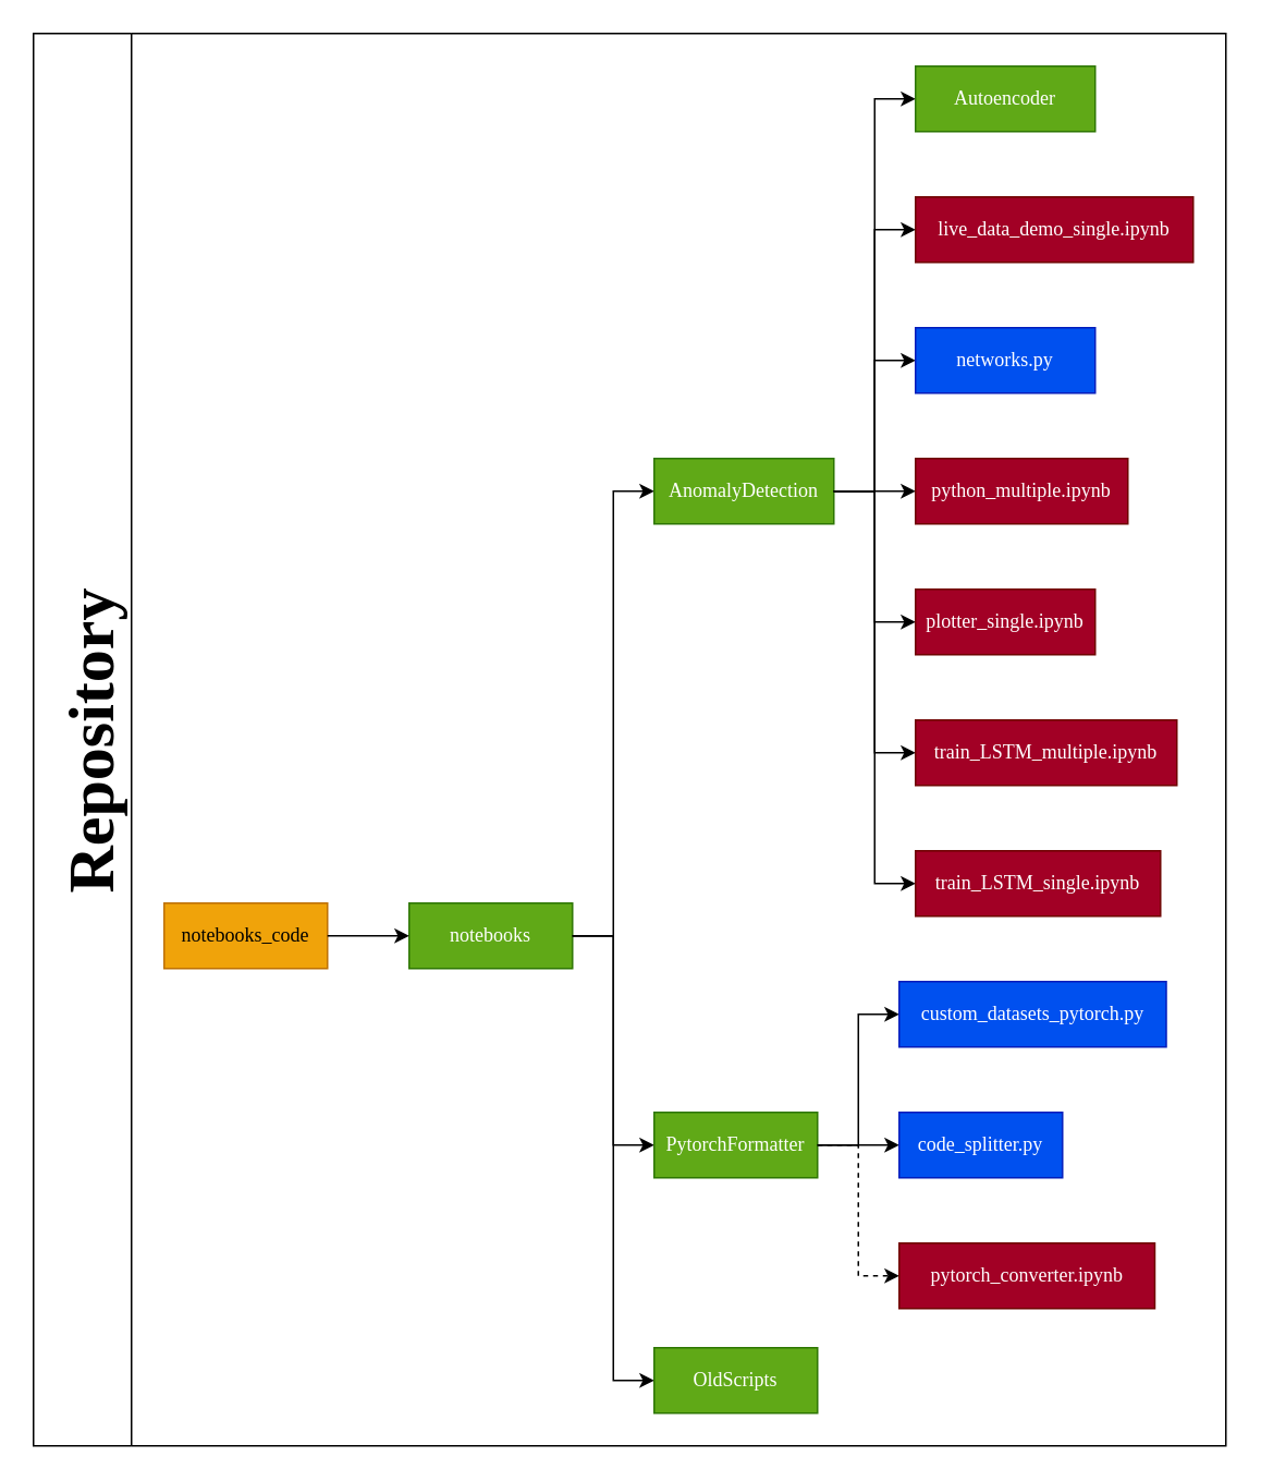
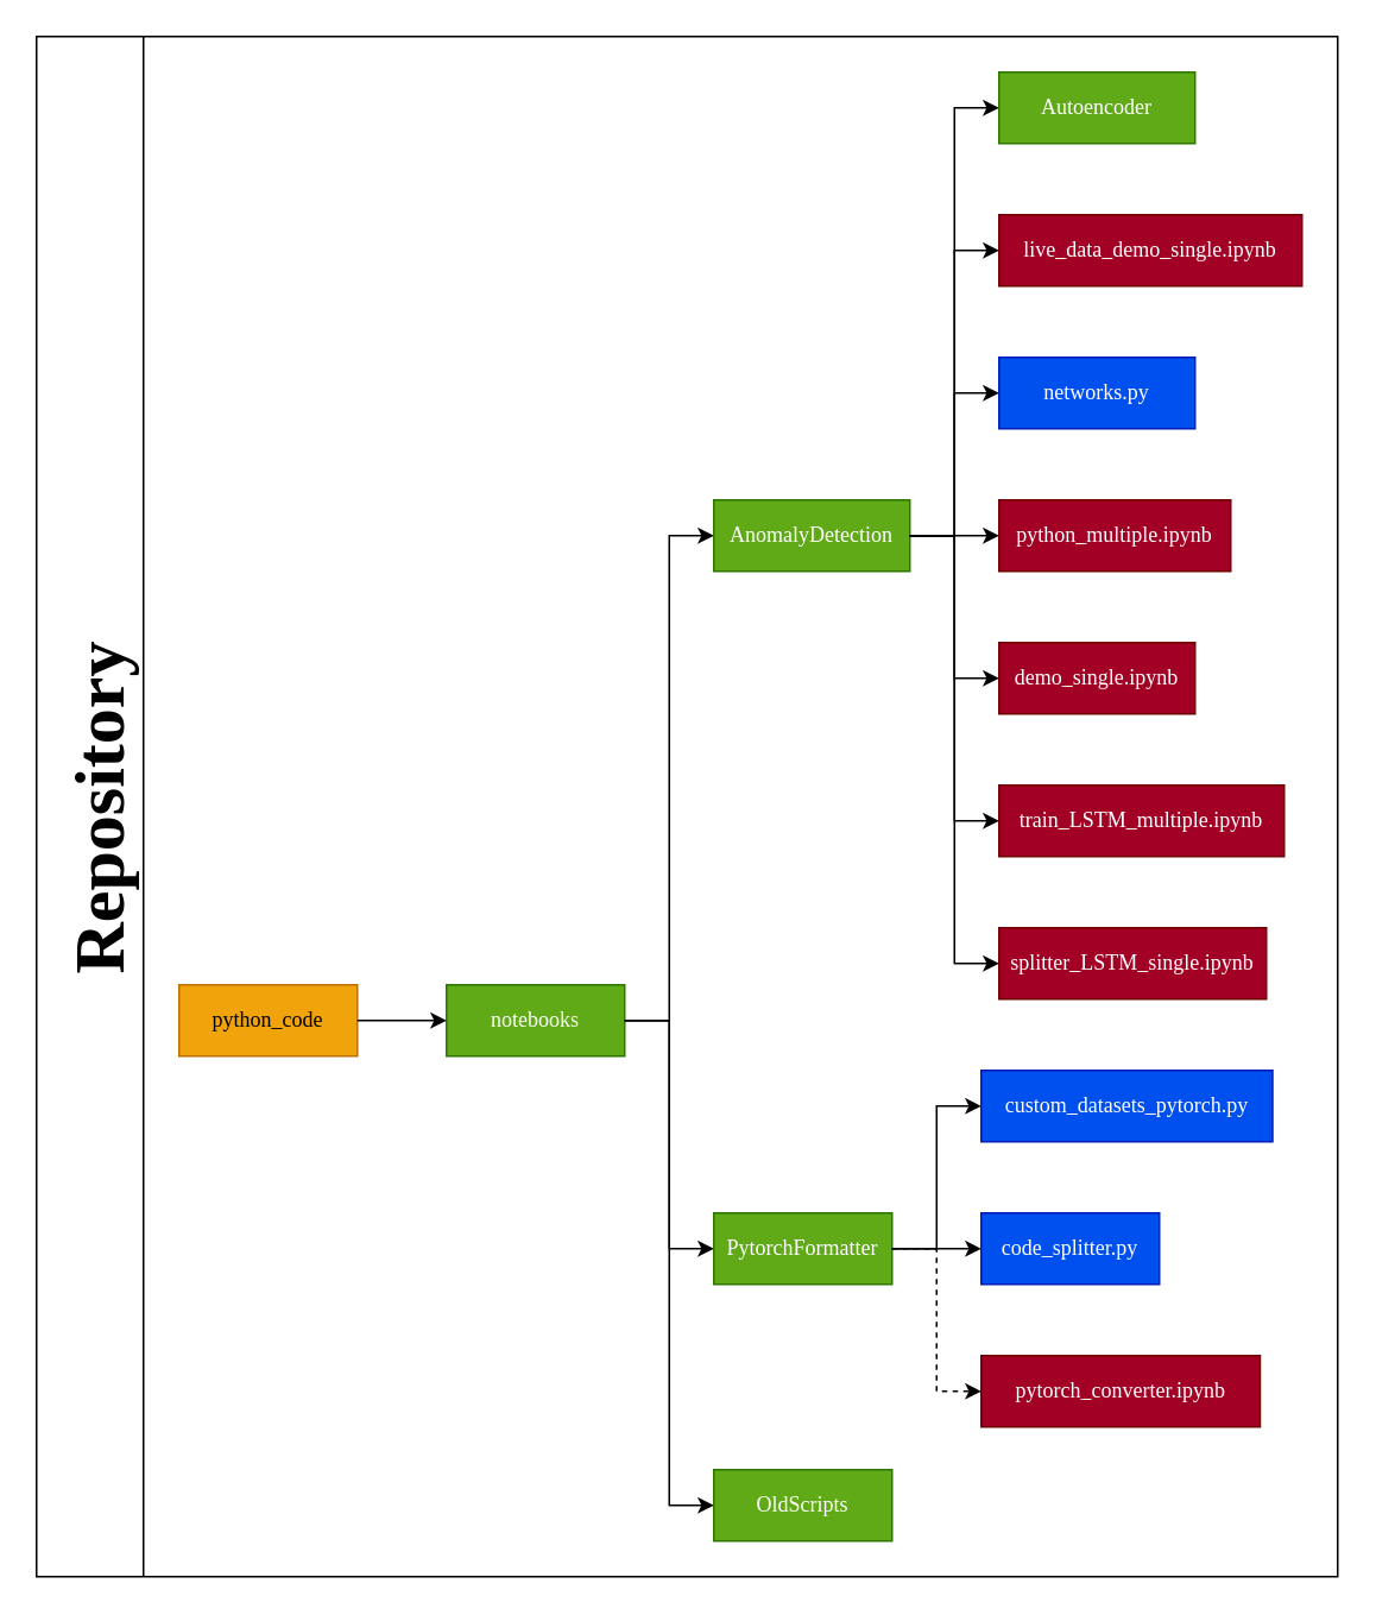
  <mxCell id="0" />
  <mxCell id="1" parent="0" />
  <mxCell id="2" value="Repository" style="swimlane;startSize=60;horizontal=0;childLayout=treeLayout;horizontalTree=1;resizable=0;containerType=tree;fontFamily=Times New Roman;fontSize=40;" vertex="1" parent="1"><mxGeometry x="20" y="20" width="730" height="864" as="geometry" /></mxCell>
- <mxCell id="3" value="notebooks_code" style="whiteSpace=wrap;html=1;fillColor=#f0a30a;fontColor=#000000;strokeColor=#BD7000;fontFamily=Times New Roman;" vertex="1" parent="2"><mxGeometry x="80" y="532" width="100" height="40" as="geometry" /></mxCell>
+ <mxCell id="3" value="python_code" style="whiteSpace=wrap;html=1;fillColor=#f0a30a;fontColor=#000000;strokeColor=#BD7000;fontFamily=Times New Roman;" vertex="1" parent="2"><mxGeometry x="80" y="532" width="100" height="40" as="geometry" /></mxCell>
  <mxCell id="4" value="notebooks" style="whiteSpace=wrap;html=1;fillColor=#60a917;fontColor=#ffffff;strokeColor=#2D7600;fontFamily=Times New Roman;" vertex="1" parent="2"><mxGeometry x="230" y="532" width="100" height="40" as="geometry" /></mxCell>
  <mxCell id="5" value="" style="edgeStyle=elbowEdgeStyle;elbow=horizontal;html=1;rounded=0;fontFamily=Times New Roman;" edge="1" parent="2" source="3" target="4"><mxGeometry relative="1" as="geometry" /></mxCell>
  <mxCell id="6" value="" style="edgeStyle=elbowEdgeStyle;elbow=horizontal;html=1;rounded=0;fontFamily=Times New Roman;" edge="1" target="7" source="4" parent="2"><mxGeometry relative="1" as="geometry"><mxPoint x="450" y="-4498" as="sourcePoint" /></mxGeometry></mxCell>
  <mxCell id="7" value="AnomalyDetection" style="whiteSpace=wrap;html=1;fillColor=#60a917;fontColor=#ffffff;strokeColor=#2D7600;fontFamily=Times New Roman;" vertex="1" parent="2"><mxGeometry x="380" y="260" width="110" height="40" as="geometry" /></mxCell>
  <mxCell id="8" value="" style="edgeStyle=elbowEdgeStyle;elbow=horizontal;html=1;rounded=0;fontFamily=Times New Roman;" edge="1" target="9" source="4" parent="2"><mxGeometry relative="1" as="geometry"><mxPoint x="450" y="-4498" as="sourcePoint" /></mxGeometry></mxCell>
  <mxCell id="9" value="PytorchFormatter" style="whiteSpace=wrap;html=1;fillColor=#60a917;fontColor=#ffffff;strokeColor=#2D7600;fontFamily=Times New Roman;" vertex="1" parent="2"><mxGeometry x="380" y="660" width="100" height="40" as="geometry" /></mxCell>
  <mxCell id="10" value="" style="edgeStyle=elbowEdgeStyle;elbow=horizontal;html=1;rounded=0;fontFamily=Times New Roman;" edge="1" target="11" source="4" parent="2"><mxGeometry relative="1" as="geometry"><mxPoint x="450" y="-4458" as="sourcePoint" /></mxGeometry></mxCell>
  <mxCell id="11" value="OldScripts" style="whiteSpace=wrap;html=1;fillColor=#60a917;fontColor=#ffffff;strokeColor=#2D7600;fontFamily=Times New Roman;" vertex="1" parent="2"><mxGeometry x="380" y="804" width="100" height="40" as="geometry" /></mxCell>
  <mxCell id="12" value="" style="edgeStyle=elbowEdgeStyle;elbow=horizontal;html=1;rounded=0;fontFamily=Times New Roman;" edge="1" target="13" source="7" parent="2"><mxGeometry relative="1" as="geometry"><mxPoint x="600" y="-4378" as="sourcePoint" /></mxGeometry></mxCell>
  <mxCell id="13" value="Autoencoder" style="whiteSpace=wrap;html=1;fillColor=#60a917;fontColor=#ffffff;strokeColor=#2D7600;fontFamily=Times New Roman;" vertex="1" parent="2"><mxGeometry x="540" y="20" width="110" height="40" as="geometry" /></mxCell>
  <mxCell id="14" value="" style="edgeStyle=elbowEdgeStyle;elbow=horizontal;html=1;rounded=0;fontFamily=Times New Roman;" edge="1" target="15" source="7" parent="2"><mxGeometry relative="1" as="geometry"><mxPoint x="600" y="-4378" as="sourcePoint" /></mxGeometry></mxCell>
  <mxCell id="15" value="live_data_demo_single.ipynb" style="whiteSpace=wrap;html=1;fillColor=#a20025;fontColor=#ffffff;strokeColor=#6F0000;fontFamily=Times New Roman;" vertex="1" parent="2"><mxGeometry x="540" y="100" width="170" height="40" as="geometry" /></mxCell>
  <mxCell id="16" value="" style="edgeStyle=elbowEdgeStyle;elbow=horizontal;html=1;rounded=0;fontFamily=Times New Roman;" edge="1" target="17" source="7" parent="2"><mxGeometry relative="1" as="geometry"><mxPoint x="600" y="-4246" as="sourcePoint" /></mxGeometry></mxCell>
  <mxCell id="17" value="networks.py" style="whiteSpace=wrap;html=1;fillColor=#0050ef;fontColor=#ffffff;strokeColor=#001DBC;fontFamily=Times New Roman;" vertex="1" parent="2"><mxGeometry x="540" y="180" width="110" height="40" as="geometry" /></mxCell>
  <mxCell id="18" value="" style="edgeStyle=elbowEdgeStyle;elbow=horizontal;html=1;rounded=0;fontFamily=Times New Roman;" edge="1" target="19" source="7" parent="2"><mxGeometry relative="1" as="geometry"><mxPoint x="600" y="-4062" as="sourcePoint" /></mxGeometry></mxCell>
  <mxCell id="19" value="python_multiple.ipynb" style="whiteSpace=wrap;html=1;fillColor=#a20025;fontColor=#ffffff;strokeColor=#6F0000;fontFamily=Times New Roman;" vertex="1" parent="2"><mxGeometry x="540" y="260" width="130" height="40" as="geometry" /></mxCell>
  <mxCell id="20" value="" style="edgeStyle=elbowEdgeStyle;elbow=horizontal;html=1;rounded=0;fontFamily=Times New Roman;" edge="1" target="21" source="7" parent="2"><mxGeometry relative="1" as="geometry"><mxPoint x="600" y="-3826" as="sourcePoint" /></mxGeometry></mxCell>
- <mxCell id="21" value="plotter_single.ipynb" style="whiteSpace=wrap;html=1;fillColor=#a20025;fontColor=#ffffff;strokeColor=#6F0000;fontFamily=Times New Roman;" vertex="1" parent="2"><mxGeometry x="540" y="340" width="110" height="40" as="geometry" /></mxCell>
+ <mxCell id="21" value="demo_single.ipynb" style="whiteSpace=wrap;html=1;fillColor=#a20025;fontColor=#ffffff;strokeColor=#6F0000;fontFamily=Times New Roman;" vertex="1" parent="2"><mxGeometry x="540" y="340" width="110" height="40" as="geometry" /></mxCell>
  <mxCell id="22" value="" style="edgeStyle=elbowEdgeStyle;elbow=horizontal;html=1;rounded=0;fontFamily=Times New Roman;" edge="1" target="23" source="7" parent="2"><mxGeometry relative="1" as="geometry"><mxPoint x="600" y="-3538" as="sourcePoint" /></mxGeometry></mxCell>
  <mxCell id="23" value="train_LSTM_multiple.ipynb" style="whiteSpace=wrap;html=1;fillColor=#a20025;fontColor=#ffffff;strokeColor=#6F0000;fontFamily=Times New Roman;" vertex="1" parent="2"><mxGeometry x="540" y="420" width="160" height="40" as="geometry" /></mxCell>
  <mxCell id="24" value="" style="edgeStyle=elbowEdgeStyle;elbow=horizontal;html=1;rounded=0;fontFamily=Times New Roman;" edge="1" target="25" source="7" parent="2"><mxGeometry relative="1" as="geometry"><mxPoint x="600" y="-3198" as="sourcePoint" /></mxGeometry></mxCell>
- <mxCell id="25" value="train_LSTM_single.ipynb" style="whiteSpace=wrap;html=1;fillColor=#a20025;fontColor=#ffffff;strokeColor=#6F0000;fontFamily=Times New Roman;" vertex="1" parent="2"><mxGeometry x="540" y="500" width="150" height="40" as="geometry" /></mxCell>
+ <mxCell id="25" value="splitter_LSTM_single.ipynb" style="whiteSpace=wrap;html=1;fillColor=#a20025;fontColor=#ffffff;strokeColor=#6F0000;fontFamily=Times New Roman;" vertex="1" parent="2"><mxGeometry x="540" y="500" width="150" height="40" as="geometry" /></mxCell>
  <mxCell id="26" value="" style="edgeStyle=elbowEdgeStyle;elbow=horizontal;html=1;rounded=0;fontFamily=Times New Roman;" edge="1" target="27" source="9" parent="2"><mxGeometry relative="1" as="geometry"><mxPoint x="600" y="-2806" as="sourcePoint" /></mxGeometry></mxCell>
  <mxCell id="27" value="custom_datasets_pytorch.py" style="whiteSpace=wrap;html=1;fillColor=#0050ef;fontColor=#ffffff;strokeColor=#001DBC;fontFamily=Times New Roman;" vertex="1" parent="2"><mxGeometry x="530" y="580" width="163.5" height="40" as="geometry" /></mxCell>
  <mxCell id="28" value="" style="edgeStyle=elbowEdgeStyle;elbow=horizontal;html=1;rounded=0;fontFamily=Times New Roman;" edge="1" target="29" source="9" parent="2"><mxGeometry relative="1" as="geometry"><mxPoint x="600" y="-2366" as="sourcePoint" /></mxGeometry></mxCell>
  <mxCell id="29" value="code_splitter.py" style="whiteSpace=wrap;html=1;fillColor=#0050ef;fontColor=#ffffff;strokeColor=#001DBC;fontFamily=Times New Roman;" vertex="1" parent="2"><mxGeometry x="530" y="660" width="100" height="40" as="geometry" /></mxCell>
  <mxCell id="30" value="" style="edgeStyle=elbowEdgeStyle;elbow=horizontal;html=1;rounded=0;fontFamily=Times New Roman;dashed=1;" edge="1" target="31" source="9" parent="2"><mxGeometry relative="1" as="geometry"><mxPoint x="600" y="-1890" as="sourcePoint" /></mxGeometry></mxCell>
  <mxCell id="31" value="pytorch_converter.ipynb" style="whiteSpace=wrap;html=1;fillColor=#a20025;fontColor=#ffffff;strokeColor=#6F0000;fontFamily=Times New Roman;" vertex="1" parent="2"><mxGeometry x="530" y="740" width="156.5" height="40" as="geometry" /></mxCell>
